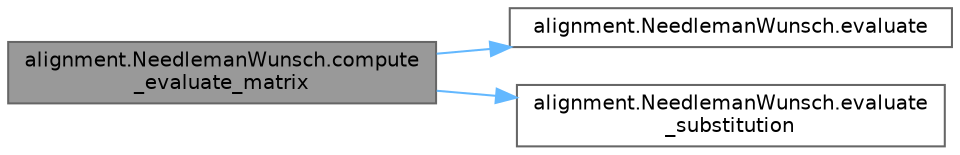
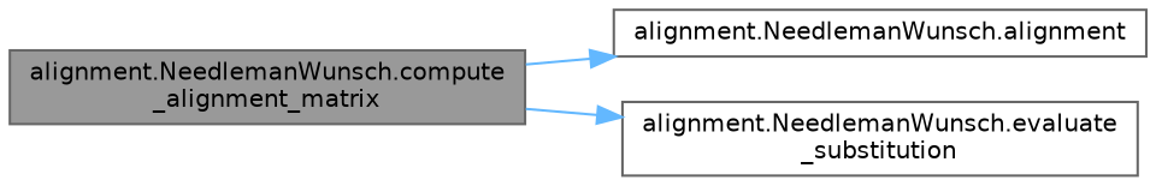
  digraph {
    rankdir=LR
    node [color=grey40 fillcolor=white fontname=Helvetica fontsize=10 shape=box style=filled]
    edge [color=steelblue1 fontname=Helvetica fontsize=10 labelfontname=Helvetica labelfontsize=10 style=solid]
-   n1 [color=gray40 fillcolor=grey60 fontcolor=black height=0.2 label="alignment.NeedlemanWunsch.compute\l_evaluate_matrix" width=0.4]
-   n2 [height=0.2 label="alignment.NeedlemanWunsch.evaluate" width=0.4]
+   n1 [color=gray40 fillcolor=grey60 fontcolor=black height=0.2 label="alignment.NeedlemanWunsch.compute\l_alignment_matrix" width=0.4]
+   n2 [height=0.2 label="alignment.NeedlemanWunsch.alignment" width=0.4]
    n3 [height=0.2 label="alignment.NeedlemanWunsch.evaluate\l_substitution" width=0.4]
    n1 -> n2
    n1 -> n3
  }
